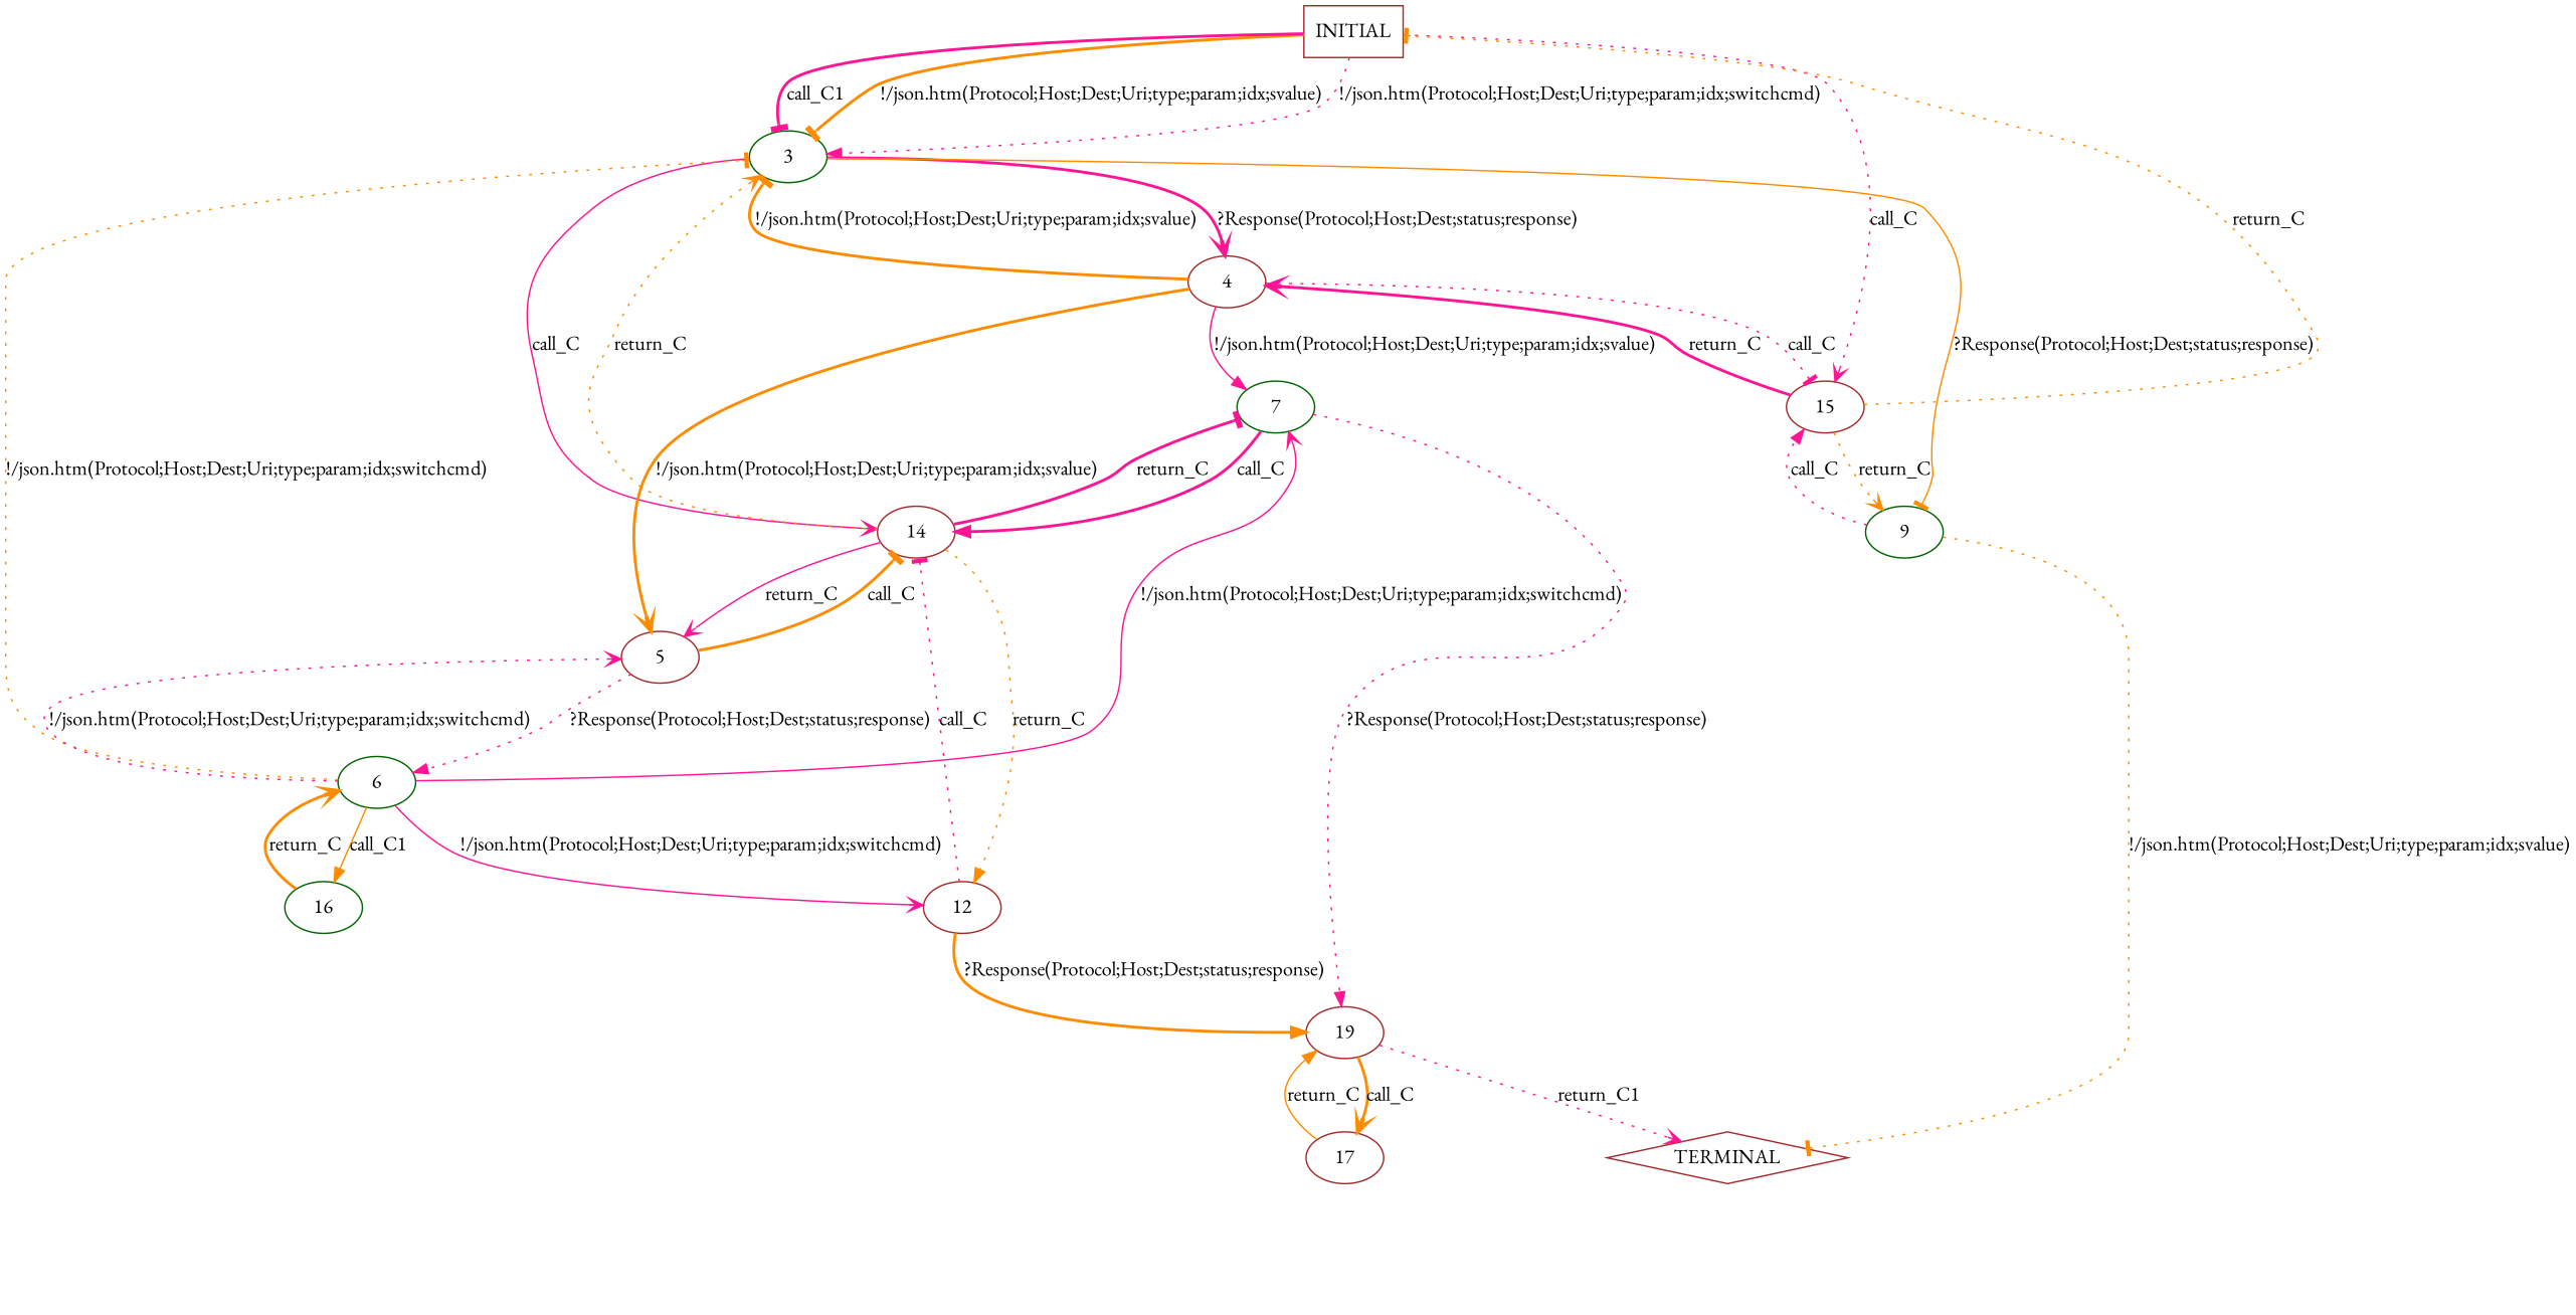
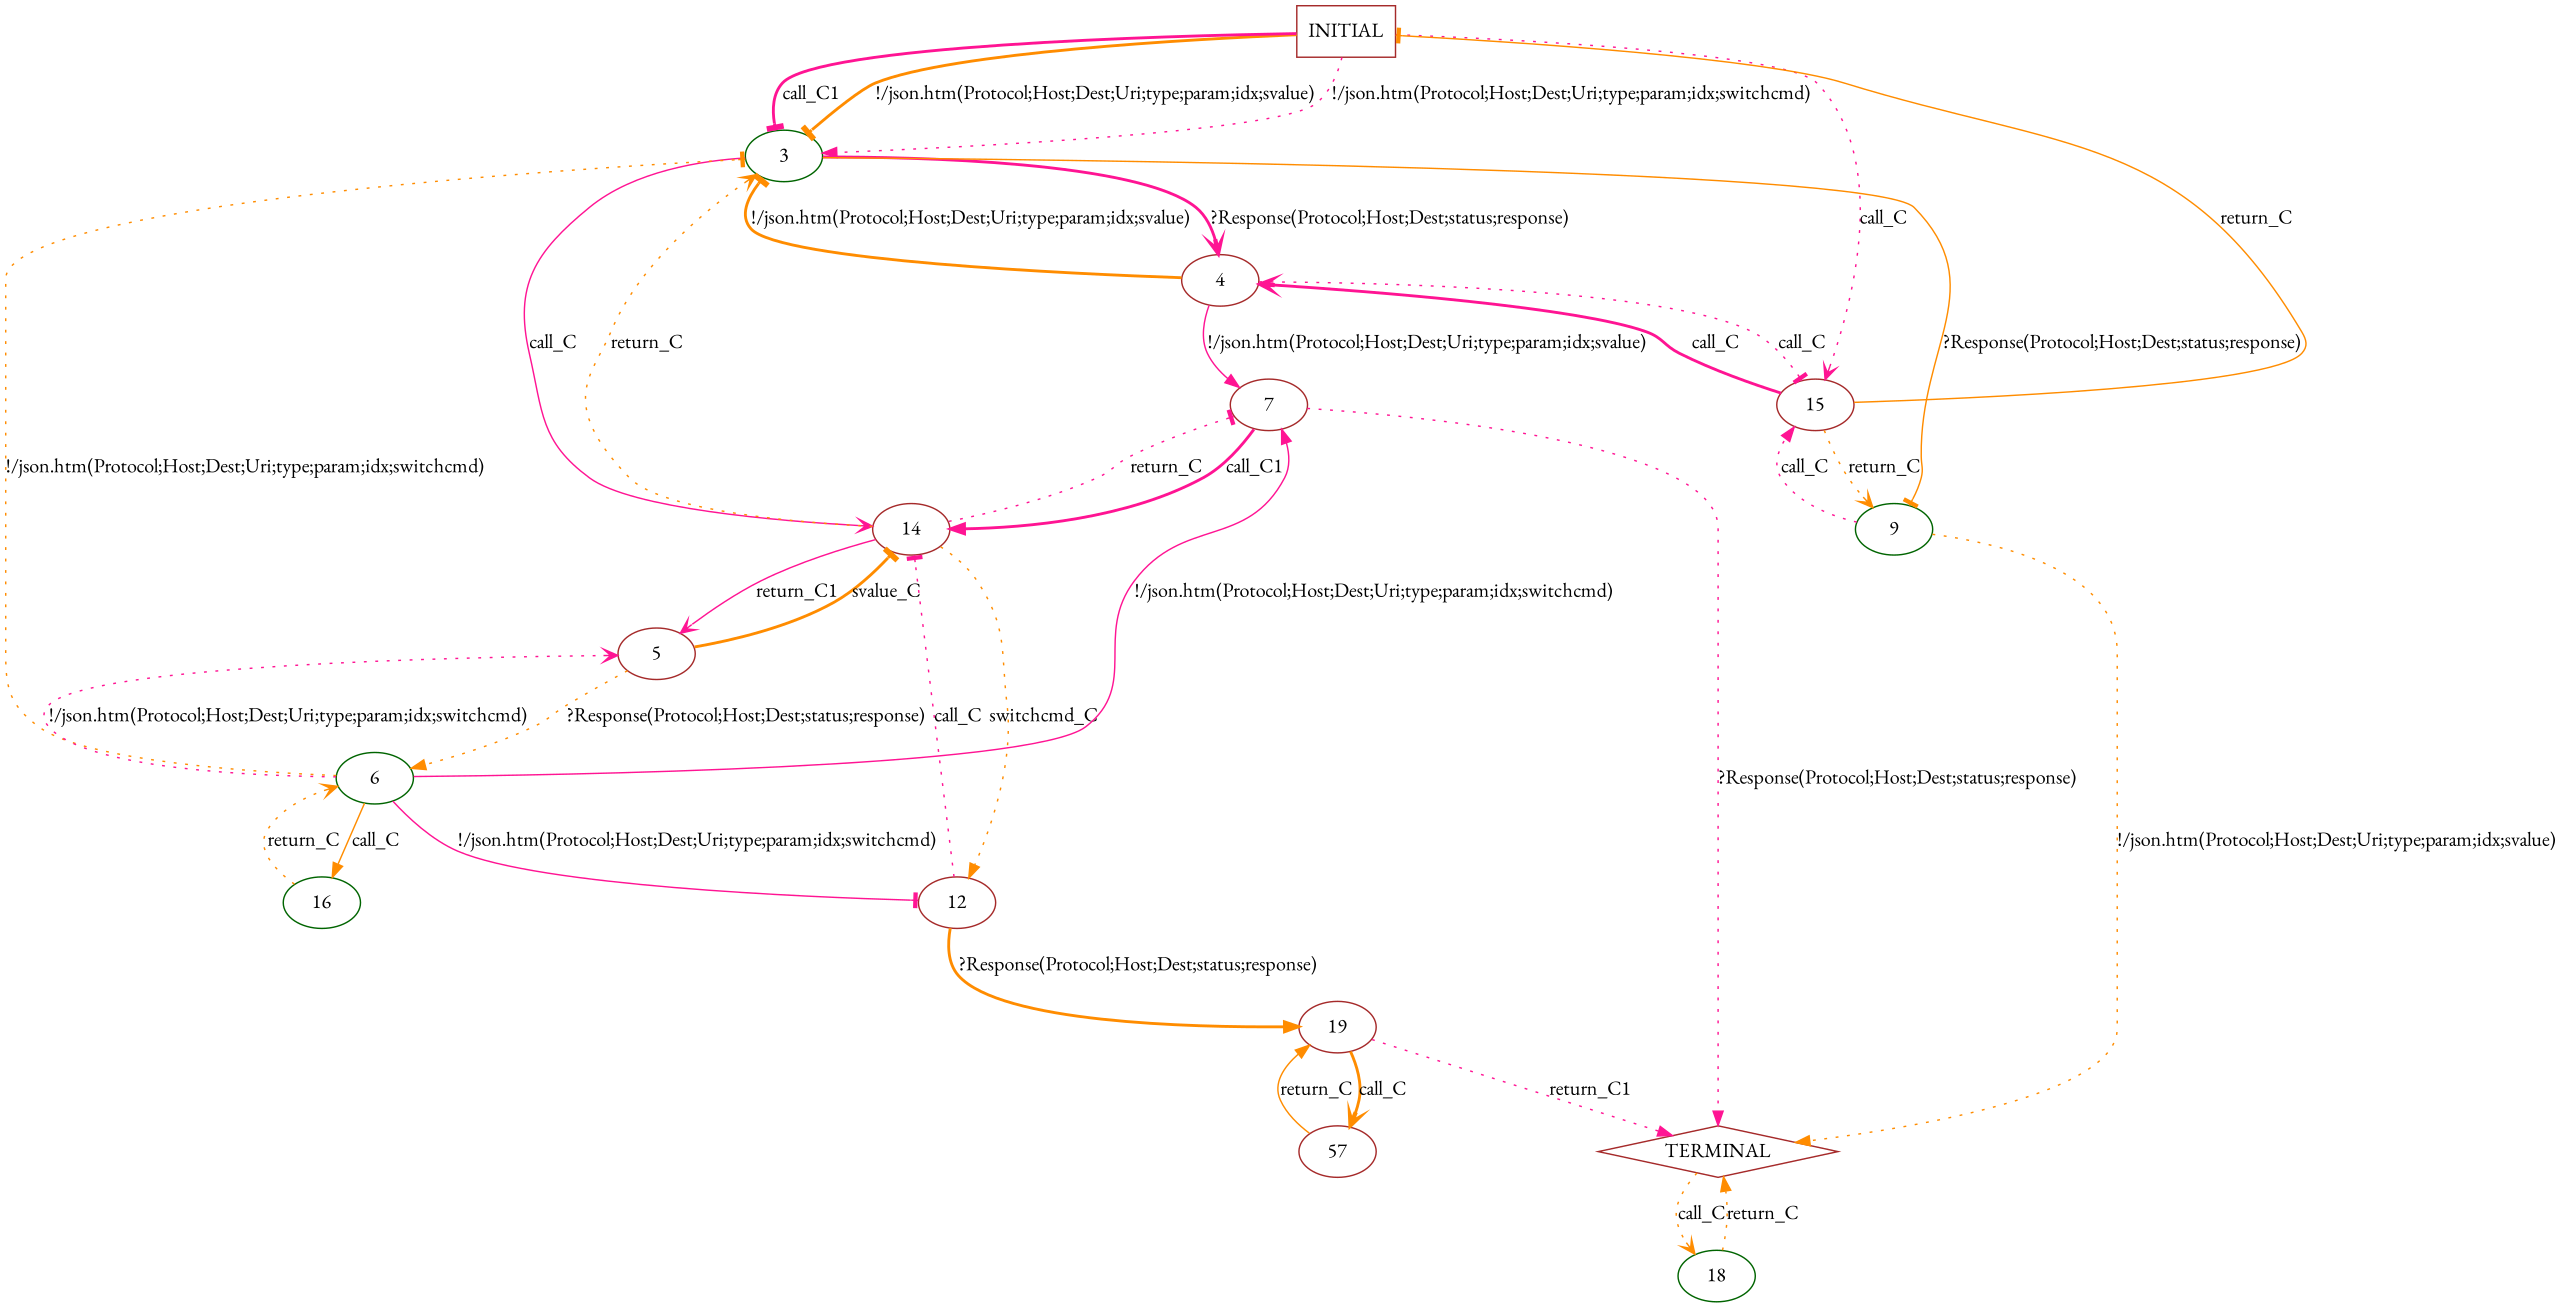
  digraph {
    fontname="EB Garamond"
    node [color=brown fontname="EB Garamond"]
    edge [arrowhead=normal color=darkorange fontname="EB Garamond" style=dotted]
    n1 [label=INITIAL shape=box]
    n2 [color=darkgreen label=3]
    n3 [label=15]
    n4 [label=4]
    n5 [color=darkgreen label=9]
    n6 [label=14]
    n7 [label=TERMINAL shape=diamond]
+   n8 [color=darkgreen label=18]
    n9 [label=5]
-   n10 [color=darkgreen label=7]
+   n10 [label=7]
    n11 [label=12]
    n12 [color=darkgreen label=6]
    n13 [color=darkgreen label=16]
    n14 [label=19]
-   n15 [label=17]
+   n15 [label=57]
    n1 -> n2 [arrowhead=tee label="!/json.htm(Protocol;Host;Dest;Uri;type;param;idx;svalue)" style=bold]
    n1 -> n2 [color=deeppink label="!/json.htm(Protocol;Host;Dest;Uri;type;param;idx;switchcmd)"]
    n1 -> n2 [arrowhead=tee color=deeppink label=call_C1 style=bold]
    n1 -> n3 [arrowhead=vee color=deeppink label=call_C]
    n2 -> n4 [arrowhead=vee color=deeppink label="?Response(Protocol;Host;Dest;status;response)" style=bold]
    n2 -> n5 [arrowhead=tee label="?Response(Protocol;Host;Dest;status;response)" style=solid]
    n2 -> n6 [arrowhead=vee color=deeppink label=call_C style=solid]
-   n3 -> n1 [arrowhead=tee label=return_C]
-   n3 -> n4 [arrowhead=vee color=deeppink label=return_C style=bold]
+   n3 -> n1 [arrowhead=tee label=return_C style=solid]
+   n3 -> n4 [arrowhead=vee color=deeppink label=call_C style=bold]
    n3 -> n5 [arrowhead=vee label=return_C]
    n4 -> n2 [arrowhead=tee label="!/json.htm(Protocol;Host;Dest;Uri;type;param;idx;svalue)" style=bold]
    n4 -> n3 [arrowhead=tee color=deeppink label=call_C]
-   n4 -> n9 [arrowhead=vee label="!/json.htm(Protocol;Host;Dest;Uri;type;param;idx;svalue)" style=bold]
    n4 -> n10 [color=deeppink label="!/json.htm(Protocol;Host;Dest;Uri;type;param;idx;svalue)" style=solid]
    n5 -> n3 [color=deeppink label=call_C]
-   n5 -> n7 [arrowhead=tee label="!/json.htm(Protocol;Host;Dest;Uri;type;param;idx;svalue)"]
+   n5 -> n7 [label="!/json.htm(Protocol;Host;Dest;Uri;type;param;idx;svalue)"]
    n6 -> n2 [arrowhead=vee label=return_C]
-   n6 -> n9 [arrowhead=vee color=deeppink label=return_C style=solid]
-   n6 -> n10 [arrowhead=tee color=deeppink label=return_C style=bold]
-   n6 -> n11 [label=return_C]
-   n9 -> n6 [arrowhead=tee label=call_C style=bold]
-   n9 -> n12 [color=deeppink label="?Response(Protocol;Host;Dest;status;response)"]
-   n10 -> n6 [color=deeppink label=call_C style=bold]
-   n10 -> n14 [color=deeppink label="?Response(Protocol;Host;Dest;status;response)"]
+   n6 -> n9 [arrowhead=vee color=deeppink label=return_C1 style=solid]
+   n6 -> n10 [arrowhead=tee color=deeppink label=return_C]
+   n6 -> n11 [label=switchcmd_C]
+   n7 -> n8 [arrowhead=vee label=call_C]
+   n8 -> n7 [label=return_C]
+   n9 -> n6 [arrowhead=tee label=svalue_C style=bold]
+   n9 -> n12 [label="?Response(Protocol;Host;Dest;status;response)"]
+   n10 -> n6 [color=deeppink label=call_C1 style=bold]
+   n10 -> n7 [color=deeppink label="?Response(Protocol;Host;Dest;status;response)"]
    n11 -> n6 [arrowhead=tee color=deeppink label=call_C]
    n11 -> n14 [label="?Response(Protocol;Host;Dest;status;response)" style=bold]
    n12 -> n2 [arrowhead=tee label="!/json.htm(Protocol;Host;Dest;Uri;type;param;idx;switchcmd)"]
    n12 -> n9 [arrowhead=vee color=deeppink label="!/json.htm(Protocol;Host;Dest;Uri;type;param;idx;switchcmd)"]
-   n12 -> n10 [arrowhead=vee color=deeppink label="!/json.htm(Protocol;Host;Dest;Uri;type;param;idx;switchcmd)" style=solid]
-   n12 -> n11 [arrowhead=vee color=deeppink label="!/json.htm(Protocol;Host;Dest;Uri;type;param;idx;switchcmd)" style=solid]
-   n12 -> n13 [label=call_C1 style=solid]
-   n13 -> n12 [arrowhead=vee label=return_C style=bold]
-   n14 -> n7 [arrowhead=vee color=deeppink label=return_C1]
+   n12 -> n10 [color=deeppink label="!/json.htm(Protocol;Host;Dest;Uri;type;param;idx;switchcmd)" style=solid]
+   n12 -> n11 [arrowhead=tee color=deeppink label="!/json.htm(Protocol;Host;Dest;Uri;type;param;idx;switchcmd)" style=solid]
+   n12 -> n13 [label=call_C style=solid]
+   n13 -> n12 [arrowhead=vee label=return_C]
+   n14 -> n7 [color=deeppink label=return_C1]
    n14 -> n15 [arrowhead=vee label=call_C style=bold]
    n15 -> n14 [label=return_C style=solid]
  }
